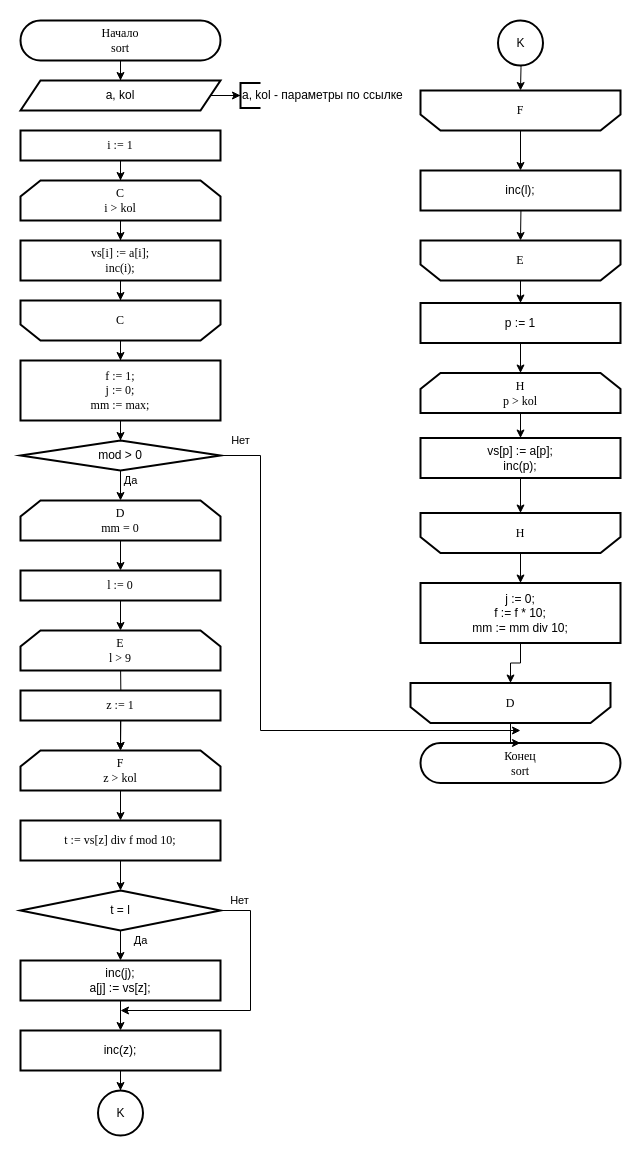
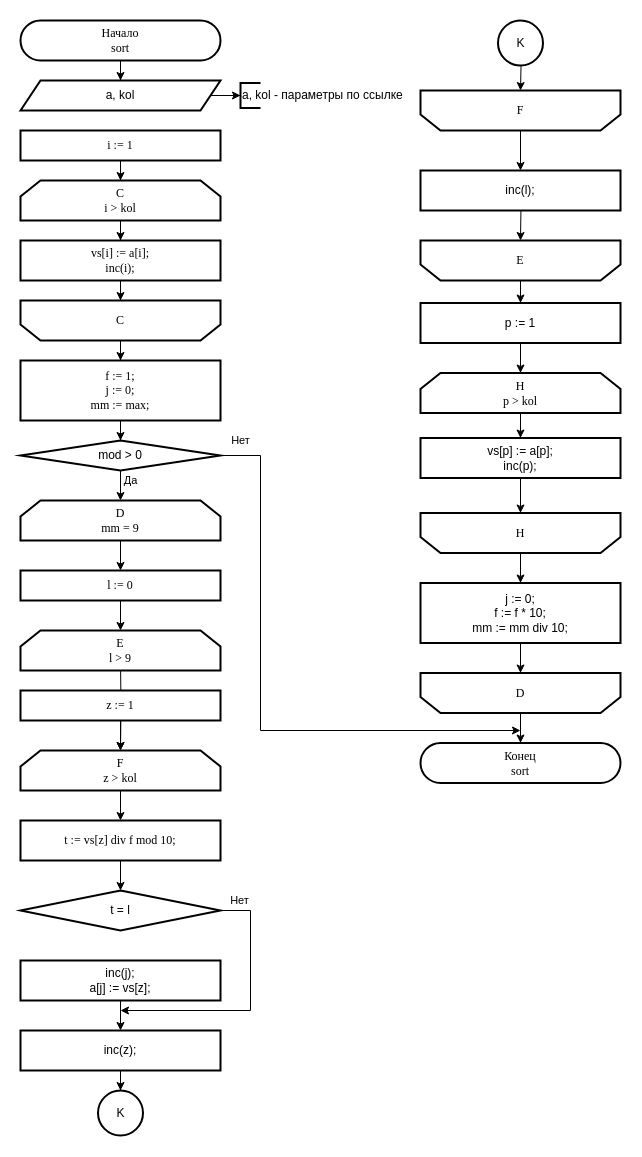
  <mxCell id="0" />
  <mxCell id="1" parent="0" />
  <mxCell id="2" value="" style="edgeStyle=orthogonalEdgeStyle;rounded=0;orthogonalLoop=1;jettySize=auto;html=1;strokeWidth=1;fontFamily=Times New Roman;fontSize=12;" edge="1" parent="1" source="3" target="5"><mxGeometry relative="1" as="geometry" /></mxCell>
  <mxCell id="3" value="&lt;font&gt;Начало&lt;br&gt;sort&lt;br&gt;&lt;/font&gt;" style="rounded=1;whiteSpace=wrap;html=1;shadow=0;fillColor=#ffffff;arcSize=50;strokeWidth=2;fontFamily=Times New Roman;fontSize=12;" vertex="1" parent="1"><mxGeometry x="20" y="20" width="200" height="40" as="geometry" /></mxCell>
  <mxCell id="4" value="" style="edgeStyle=orthogonalEdgeStyle;rounded=0;orthogonalLoop=1;jettySize=auto;html=1;strokeWidth=1;fontFamily=Times New Roman;fontSize=12;" edge="1" parent="1" source="5" target="7"><mxGeometry relative="1" as="geometry" /></mxCell>
  <mxCell id="5" value="a, kol" style="shape=parallelogram;perimeter=parallelogramPerimeter;whiteSpace=wrap;html=1;fixedSize=1;rounded=0;strokeWidth=2;" vertex="1" parent="1"><mxGeometry x="20" y="80" width="200" height="30" as="geometry" /></mxCell>
  <mxCell id="6" value="" style="endArrow=none;dashed=1;html=1;exitX=1;exitY=0.5;exitDx=0;exitDy=0;" edge="1" parent="1" source="5"><mxGeometry width="50" height="50" relative="1" as="geometry"><mxPoint x="240" y="130" as="sourcePoint" /><mxPoint x="240" y="95" as="targetPoint" /></mxGeometry></mxCell>
  <mxCell id="7" value="a, kol - параметры по ссылке" style="strokeWidth=2;html=1;shape=mxgraph.flowchart.annotation_1;align=left;pointerEvents=1;" vertex="1" parent="1"><mxGeometry x="240" y="82.5" width="20" height="25" as="geometry" /></mxCell>
  <mxCell id="8" value="" style="edgeStyle=orthogonalEdgeStyle;rounded=0;orthogonalLoop=1;jettySize=auto;html=1;fontFamily=Times New Roman;fontSize=12;" edge="1" parent="1" source="9" target="11"><mxGeometry relative="1" as="geometry" /></mxCell>
  <mxCell id="9" value="i := 1" style="whiteSpace=wrap;html=1;fontFamily=Times New Roman;fontSize=12;strokeWidth=2;" vertex="1" parent="1"><mxGeometry x="20" y="130" width="200" height="30" as="geometry" /></mxCell>
  <mxCell id="10" value="" style="edgeStyle=orthogonalEdgeStyle;rounded=0;orthogonalLoop=1;jettySize=auto;html=1;strokeWidth=1;fontFamily=Times New Roman;fontSize=12;" edge="1" parent="1" source="11" target="13"><mxGeometry relative="1" as="geometry" /></mxCell>
  <mxCell id="11" value="С&lt;br style=&quot;font-size: 12px&quot;&gt;i &amp;gt; kol" style="shape=loopLimit;whiteSpace=wrap;html=1;rounded=0;shadow=0;strokeWidth=2;fillColor=#ffffff;fontFamily=Times New Roman;fontSize=12;" vertex="1" parent="1"><mxGeometry x="20" y="180" width="200" height="40" as="geometry" /></mxCell>
  <mxCell id="12" value="" style="edgeStyle=orthogonalEdgeStyle;rounded=0;orthogonalLoop=1;jettySize=auto;html=1;strokeWidth=1;fontFamily=Times New Roman;fontSize=12;" edge="1" parent="1" source="13" target="15"><mxGeometry relative="1" as="geometry" /></mxCell>
  <mxCell id="13" value="vs[i] := a[i];&lt;br&gt;inc(i);" style="whiteSpace=wrap;html=1;rounded=0;shadow=0;fontFamily=Times New Roman;strokeWidth=2;" vertex="1" parent="1"><mxGeometry x="20" y="240" width="200" height="40" as="geometry" /></mxCell>
  <mxCell id="14" value="" style="edgeStyle=orthogonalEdgeStyle;rounded=0;orthogonalLoop=1;jettySize=auto;html=1;strokeWidth=1;fontFamily=Times New Roman;fontSize=12;" edge="1" parent="1" source="15" target="17"><mxGeometry relative="1" as="geometry" /></mxCell>
  <mxCell id="15" value="&lt;font style=&quot;font-size: 12px&quot;&gt;C&lt;br style=&quot;font-size: 12px&quot;&gt;&lt;/font&gt;" style="shape=loopLimit;whiteSpace=wrap;html=1;rounded=0;shadow=0;strokeWidth=2;fillColor=#ffffff;direction=west;fontFamily=Times New Roman;fontSize=12;" vertex="1" parent="1"><mxGeometry x="20" y="300" width="200" height="40" as="geometry" /></mxCell>
  <mxCell id="16" value="" style="edgeStyle=orthogonalEdgeStyle;rounded=0;orthogonalLoop=1;jettySize=auto;html=1;" edge="1" parent="1" source="17" target="33"><mxGeometry relative="1" as="geometry" /></mxCell>
  <mxCell id="17" value="&lt;div&gt;f := 1;&lt;/div&gt;&lt;div&gt;&lt;span&gt;j := 0;&lt;/span&gt;&lt;/div&gt;&lt;div&gt;&lt;span&gt;mm := max;&lt;/span&gt;&lt;/div&gt;" style="whiteSpace=wrap;html=1;fontFamily=Times New Roman;fontSize=12;strokeWidth=2;" vertex="1" parent="1"><mxGeometry x="20" y="360" width="200" height="60" as="geometry" /></mxCell>
  <mxCell id="18" value="" style="edgeStyle=orthogonalEdgeStyle;rounded=0;orthogonalLoop=1;jettySize=auto;html=1;strokeWidth=1;fontFamily=Times New Roman;fontSize=12;" edge="1" parent="1" source="19" target="21"><mxGeometry relative="1" as="geometry" /></mxCell>
- <mxCell id="19" value="D&lt;br style=&quot;font-size: 12px&quot;&gt;mm = 0" style="shape=loopLimit;whiteSpace=wrap;html=1;rounded=0;shadow=0;strokeWidth=2;fillColor=#ffffff;fontFamily=Times New Roman;fontSize=12;" vertex="1" parent="1"><mxGeometry x="20" y="500" width="200" height="40" as="geometry" /></mxCell>
+ <mxCell id="19" value="D&lt;br style=&quot;font-size: 12px&quot;&gt;mm = 9" style="shape=loopLimit;whiteSpace=wrap;html=1;rounded=0;shadow=0;strokeWidth=2;fillColor=#ffffff;fontFamily=Times New Roman;fontSize=12;" vertex="1" parent="1"><mxGeometry x="20" y="500" width="200" height="40" as="geometry" /></mxCell>
  <mxCell id="20" value="" style="edgeStyle=orthogonalEdgeStyle;rounded=0;orthogonalLoop=1;jettySize=auto;html=1;strokeWidth=1;fontFamily=Times New Roman;fontSize=12;" edge="1" parent="1" source="21" target="23"><mxGeometry relative="1" as="geometry" /></mxCell>
  <mxCell id="21" value="l := 0" style="whiteSpace=wrap;html=1;fontFamily=Times New Roman;fontSize=12;strokeWidth=2;" vertex="1" parent="1"><mxGeometry x="20" y="570" width="200" height="30" as="geometry" /></mxCell>
  <mxCell id="22" value="" style="edgeStyle=orthogonalEdgeStyle;rounded=0;orthogonalLoop=1;jettySize=auto;html=1;" edge="1" parent="1" target="37"><mxGeometry relative="1" as="geometry"><mxPoint x="120" y="660" as="sourcePoint" /></mxGeometry></mxCell>
  <mxCell id="23" value="E&lt;br&gt;l &amp;gt; 9" style="shape=loopLimit;whiteSpace=wrap;html=1;rounded=0;shadow=0;strokeWidth=2;fillColor=#ffffff;fontFamily=Times New Roman;fontSize=12;" vertex="1" parent="1"><mxGeometry x="20" y="630" width="200" height="40" as="geometry" /></mxCell>
  <mxCell id="24" value="" style="edgeStyle=orthogonalEdgeStyle;rounded=0;orthogonalLoop=1;jettySize=auto;html=1;" edge="1" parent="1" source="25" target="40"><mxGeometry relative="1" as="geometry" /></mxCell>
  <mxCell id="25" value="t := vs[z] div f mod 10;" style="whiteSpace=wrap;html=1;fontFamily=Times New Roman;fontSize=12;strokeWidth=2;" vertex="1" parent="1"><mxGeometry x="20" y="820" width="200" height="40" as="geometry" /></mxCell>
  <mxCell id="26" value="" style="edgeStyle=orthogonalEdgeStyle;rounded=0;orthogonalLoop=1;jettySize=auto;html=1;" edge="1" parent="1" source="27" target="56"><mxGeometry relative="1" as="geometry" /></mxCell>
  <mxCell id="27" value="&lt;font style=&quot;font-size: 12px&quot;&gt;E&lt;br style=&quot;font-size: 12px&quot;&gt;&lt;/font&gt;" style="shape=loopLimit;whiteSpace=wrap;html=1;rounded=0;shadow=0;strokeWidth=2;fillColor=#ffffff;direction=west;fontFamily=Times New Roman;fontSize=12;" vertex="1" parent="1"><mxGeometry x="420" y="240" width="200" height="40" as="geometry" /></mxCell>
  <mxCell id="28" value="" style="edgeStyle=orthogonalEdgeStyle;rounded=0;orthogonalLoop=1;jettySize=auto;html=1;" edge="1" parent="1" source="29" target="60"><mxGeometry relative="1" as="geometry" /></mxCell>
  <mxCell id="29" value="&lt;font style=&quot;font-size: 12px&quot;&gt;H&lt;br style=&quot;font-size: 12px&quot;&gt;&lt;/font&gt;" style="shape=loopLimit;whiteSpace=wrap;html=1;rounded=0;shadow=0;strokeWidth=2;fillColor=#ffffff;direction=west;fontFamily=Times New Roman;fontSize=12;" vertex="1" parent="1"><mxGeometry x="420" y="512.5" width="200" height="40" as="geometry" /></mxCell>
  <mxCell id="30" value="&lt;font&gt;Конец&lt;br&gt;sort&lt;br&gt;&lt;/font&gt;" style="rounded=1;whiteSpace=wrap;html=1;shadow=0;fillColor=#ffffff;arcSize=50;strokeWidth=2;fontFamily=Times New Roman;fontSize=12;" vertex="1" parent="1"><mxGeometry x="420" y="742.5" width="200" height="40" as="geometry" /></mxCell>
  <mxCell id="31" value="Да" style="edgeStyle=orthogonalEdgeStyle;rounded=0;orthogonalLoop=1;jettySize=auto;html=1;" edge="1" parent="1" source="33" target="19"><mxGeometry x="-0.6" y="10" relative="1" as="geometry"><mxPoint as="offset" /></mxGeometry></mxCell>
  <mxCell id="32" value="Нет" style="edgeStyle=orthogonalEdgeStyle;rounded=0;orthogonalLoop=1;jettySize=auto;html=1;" edge="1" parent="1" source="33"><mxGeometry x="-0.93" y="15" relative="1" as="geometry"><mxPoint x="520" y="730" as="targetPoint" /><Array as="points"><mxPoint x="260" y="455" /><mxPoint x="260" y="730" /></Array><mxPoint as="offset" /></mxGeometry></mxCell>
  <mxCell id="33" value="mod &amp;gt; 0" style="rhombus;whiteSpace=wrap;html=1;strokeWidth=2;" vertex="1" parent="1"><mxGeometry x="20" y="440" width="200" height="30" as="geometry" /></mxCell>
  <mxCell id="34" value="" style="edgeStyle=orthogonalEdgeStyle;rounded=0;orthogonalLoop=1;jettySize=auto;html=1;strokeWidth=1;fontFamily=Times New Roman;fontSize=12;" edge="1" parent="1" source="35" target="37"><mxGeometry relative="1" as="geometry" /></mxCell>
  <mxCell id="35" value="z := 1" style="whiteSpace=wrap;html=1;fontFamily=Times New Roman;fontSize=12;strokeWidth=2;" vertex="1" parent="1"><mxGeometry x="20" y="690" width="200" height="30" as="geometry" /></mxCell>
  <mxCell id="36" value="" style="edgeStyle=orthogonalEdgeStyle;rounded=0;orthogonalLoop=1;jettySize=auto;html=1;" edge="1" parent="1" source="37" target="25"><mxGeometry relative="1" as="geometry" /></mxCell>
  <mxCell id="37" value="F&lt;br&gt;z &amp;gt; kol" style="shape=loopLimit;whiteSpace=wrap;html=1;rounded=0;shadow=0;strokeWidth=2;fillColor=#ffffff;fontFamily=Times New Roman;fontSize=12;" vertex="1" parent="1"><mxGeometry x="20" y="750" width="200" height="40" as="geometry" /></mxCell>
- <mxCell id="38" value="Да" style="edgeStyle=orthogonalEdgeStyle;rounded=0;orthogonalLoop=1;jettySize=auto;html=1;" edge="1" parent="1" source="40" target="43"><mxGeometry x="0.2" y="20" relative="1" as="geometry"><mxPoint as="offset" /></mxGeometry></mxCell>
  <mxCell id="39" value="Нет" style="edgeStyle=orthogonalEdgeStyle;rounded=0;orthogonalLoop=1;jettySize=auto;html=1;" edge="1" parent="1" source="40"><mxGeometry x="-0.857" y="10" relative="1" as="geometry"><mxPoint x="120" y="1010" as="targetPoint" /><Array as="points"><mxPoint x="250" y="910" /><mxPoint x="250" y="1010" /><mxPoint x="120" y="1010" /></Array><mxPoint as="offset" /></mxGeometry></mxCell>
  <mxCell id="40" value="t = l" style="rhombus;whiteSpace=wrap;html=1;strokeWidth=2;" vertex="1" parent="1"><mxGeometry x="20" y="890" width="200" height="40" as="geometry" /></mxCell>
  <mxCell id="41" style="edgeStyle=orthogonalEdgeStyle;rounded=0;orthogonalLoop=1;jettySize=auto;html=1;exitX=0.5;exitY=1;exitDx=0;exitDy=0;" edge="1" parent="1" source="40" target="40"><mxGeometry relative="1" as="geometry" /></mxCell>
  <mxCell id="42" value="" style="edgeStyle=orthogonalEdgeStyle;rounded=0;orthogonalLoop=1;jettySize=auto;html=1;" edge="1" parent="1" source="43" target="45"><mxGeometry relative="1" as="geometry" /></mxCell>
  <mxCell id="43" value="inc(j);&lt;br&gt;a[j] := vs[z];" style="rounded=0;whiteSpace=wrap;html=1;strokeWidth=2;" vertex="1" parent="1"><mxGeometry x="20" y="960" width="200" height="40" as="geometry" /></mxCell>
  <mxCell id="44" value="" style="edgeStyle=orthogonalEdgeStyle;rounded=0;orthogonalLoop=1;jettySize=auto;html=1;" edge="1" parent="1" source="45" target="50"><mxGeometry relative="1" as="geometry" /></mxCell>
  <mxCell id="45" value="inc(z);" style="rounded=0;whiteSpace=wrap;html=1;strokeWidth=2;" vertex="1" parent="1"><mxGeometry x="20" y="1030" width="200" height="40" as="geometry" /></mxCell>
  <mxCell id="46" value="" style="edgeStyle=orthogonalEdgeStyle;rounded=0;orthogonalLoop=1;jettySize=auto;html=1;" edge="1" parent="1" source="47" target="49"><mxGeometry relative="1" as="geometry" /></mxCell>
  <mxCell id="47" value="&lt;font style=&quot;font-size: 12px&quot;&gt;F&lt;br style=&quot;font-size: 12px&quot;&gt;&lt;/font&gt;" style="shape=loopLimit;whiteSpace=wrap;html=1;rounded=0;shadow=0;strokeWidth=2;fillColor=#ffffff;direction=west;fontFamily=Times New Roman;fontSize=12;" vertex="1" parent="1"><mxGeometry x="420" y="90" width="200" height="40" as="geometry" /></mxCell>
  <mxCell id="48" value="" style="edgeStyle=orthogonalEdgeStyle;rounded=0;orthogonalLoop=1;jettySize=auto;html=1;" edge="1" parent="1" target="27"><mxGeometry relative="1" as="geometry"><mxPoint x="520" y="170" as="sourcePoint" /></mxGeometry></mxCell>
  <mxCell id="49" value="inc(l);" style="rounded=0;whiteSpace=wrap;html=1;strokeWidth=2;" vertex="1" parent="1"><mxGeometry x="420" y="170" width="200" height="40" as="geometry" /></mxCell>
  <mxCell id="50" value="K" style="ellipse;whiteSpace=wrap;html=1;aspect=fixed;strokeWidth=2;" vertex="1" parent="1"><mxGeometry x="97.5" y="1090" width="45" height="45" as="geometry" /></mxCell>
  <mxCell id="51" value="" style="edgeStyle=orthogonalEdgeStyle;rounded=0;orthogonalLoop=1;jettySize=auto;html=1;" edge="1" parent="1" target="47"><mxGeometry relative="1" as="geometry"><mxPoint x="520" y="42.5" as="sourcePoint" /></mxGeometry></mxCell>
  <mxCell id="52" value="K" style="ellipse;whiteSpace=wrap;html=1;aspect=fixed;strokeWidth=2;" vertex="1" parent="1"><mxGeometry x="497.5" y="20" width="45" height="45" as="geometry" /></mxCell>
  <mxCell id="53" value="" style="edgeStyle=orthogonalEdgeStyle;rounded=0;orthogonalLoop=1;jettySize=auto;html=1;" edge="1" parent="1" source="54" target="58"><mxGeometry relative="1" as="geometry" /></mxCell>
  <mxCell id="54" value="H&lt;br&gt;p &amp;gt; kol" style="shape=loopLimit;whiteSpace=wrap;html=1;rounded=0;shadow=0;strokeWidth=2;fillColor=#ffffff;fontFamily=Times New Roman;fontSize=12;" vertex="1" parent="1"><mxGeometry x="420" y="372.5" width="200" height="40" as="geometry" /></mxCell>
  <mxCell id="55" value="" style="edgeStyle=orthogonalEdgeStyle;rounded=0;orthogonalLoop=1;jettySize=auto;html=1;" edge="1" parent="1" source="56" target="54"><mxGeometry relative="1" as="geometry" /></mxCell>
  <mxCell id="56" value="p := 1" style="rounded=0;whiteSpace=wrap;html=1;strokeWidth=2;" vertex="1" parent="1"><mxGeometry x="420" y="302.5" width="200" height="40" as="geometry" /></mxCell>
  <mxCell id="57" value="" style="edgeStyle=orthogonalEdgeStyle;rounded=0;orthogonalLoop=1;jettySize=auto;html=1;" edge="1" parent="1" source="58" target="29"><mxGeometry relative="1" as="geometry" /></mxCell>
  <mxCell id="58" value="vs[p] := a[p];&lt;br&gt;inc(p);" style="rounded=0;whiteSpace=wrap;html=1;strokeWidth=2;" vertex="1" parent="1"><mxGeometry x="420" y="437.5" width="200" height="40" as="geometry" /></mxCell>
  <mxCell id="59" value="" style="edgeStyle=orthogonalEdgeStyle;rounded=0;orthogonalLoop=1;jettySize=auto;html=1;" edge="1" parent="1" source="60" target="62"><mxGeometry relative="1" as="geometry" /></mxCell>
  <mxCell id="60" value="j := 0;&lt;br&gt;f := f * 10;&lt;br&gt;mm := mm div 10;" style="rounded=0;whiteSpace=wrap;html=1;strokeWidth=2;" vertex="1" parent="1"><mxGeometry x="420" y="582.5" width="200" height="60" as="geometry" /></mxCell>
  <mxCell id="61" value="" style="edgeStyle=orthogonalEdgeStyle;rounded=0;orthogonalLoop=1;jettySize=auto;html=1;" edge="1" parent="1" source="62" target="30"><mxGeometry relative="1" as="geometry" /></mxCell>
- <mxCell id="62" value="&lt;font style=&quot;font-size: 12px&quot;&gt;D&lt;br style=&quot;font-size: 12px&quot;&gt;&lt;/font&gt;" style="shape=loopLimit;whiteSpace=wrap;html=1;rounded=0;shadow=0;strokeWidth=2;fillColor=#ffffff;direction=west;fontFamily=Times New Roman;fontSize=12;" vertex="1" parent="1"><mxGeometry x="410" y="682.5" width="200" height="40" as="geometry" /></mxCell>
+ <mxCell id="62" value="&lt;font style=&quot;font-size: 12px&quot;&gt;D&lt;br style=&quot;font-size: 12px&quot;&gt;&lt;/font&gt;" style="shape=loopLimit;whiteSpace=wrap;html=1;rounded=0;shadow=0;strokeWidth=2;fillColor=#ffffff;direction=west;fontFamily=Times New Roman;fontSize=12;" vertex="1" parent="1"><mxGeometry x="420" y="672.5" width="200" height="40" as="geometry" /></mxCell>
